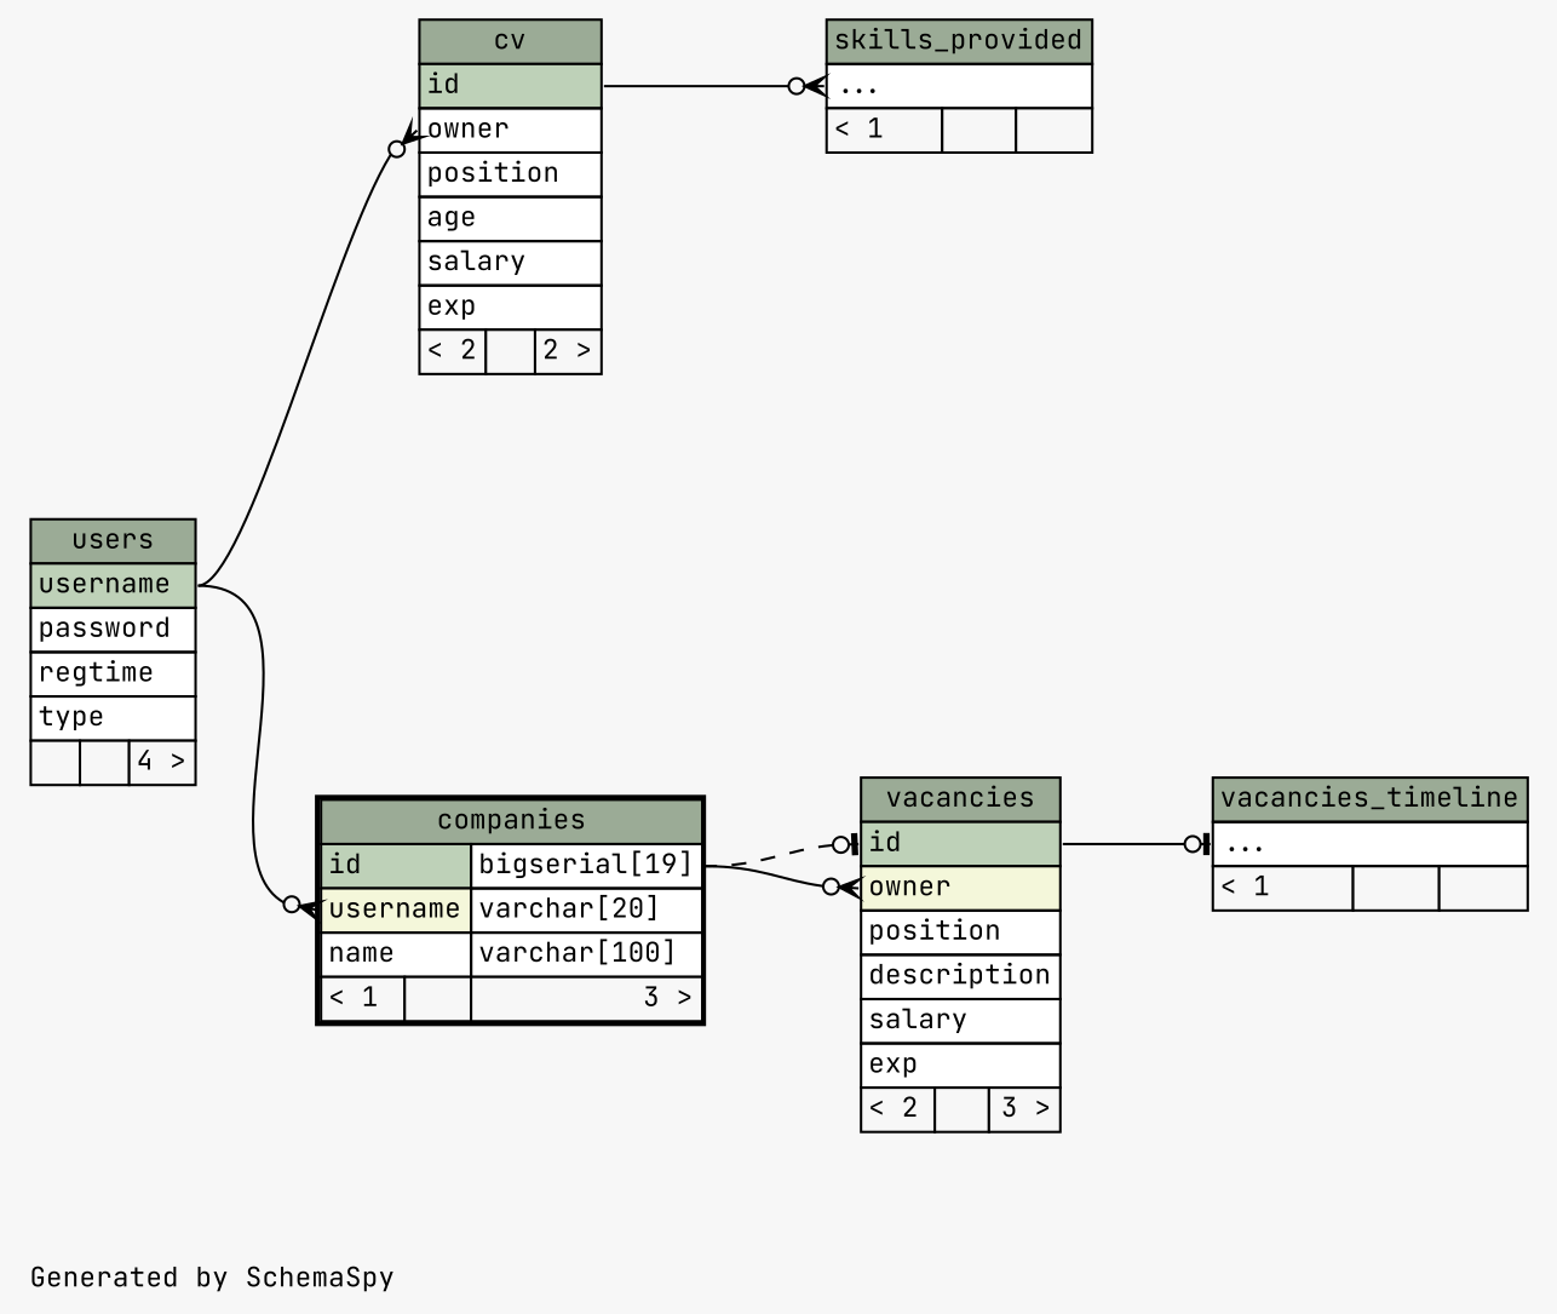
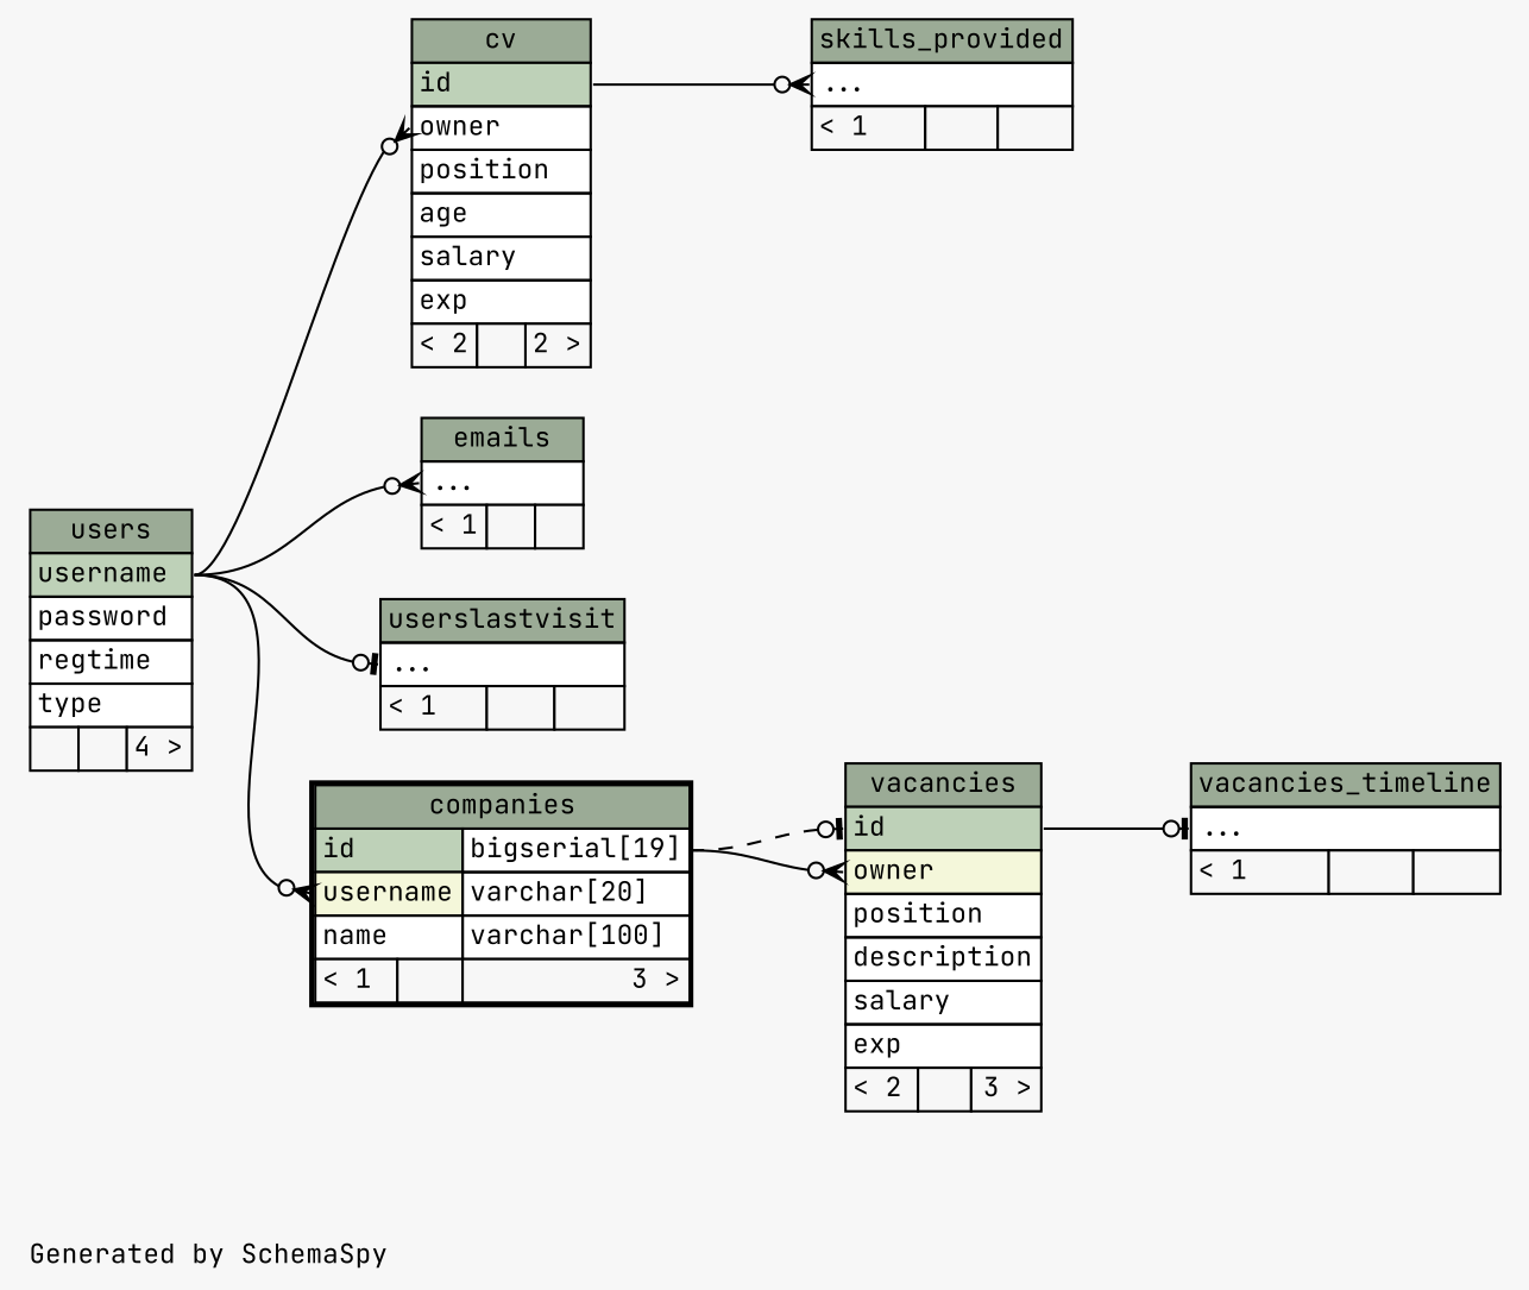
  digraph {
    bgcolor="#f7f7f7"
    fontname="JetBrains Mono"
    fontsize=11
    label="\nGenerated by SchemaSpy"
    labeljust=l
    nodesep=0.18
    rankdir=RL
    ranksep=0.46
    node [fontname="JetBrains Mono" fontsize=11 shape=plaintext]
    edge [arrowhead=none arrowsize=0.8 arrowtail=crowodot dir=back fontname="JetBrains Mono" headport="username:e" tailport="elipses:w"]
    n1 [label=<     <TABLE BORDER="2" CELLBORDER="1" CELLSPACING="0" BGCOLOR="#ffffff">       <TR><TD COLSPAN="3" BGCOLOR="#9bab96" ALIGN="CENTER">companies</TD></TR>       <TR><TD PORT="id" COLSPAN="2" BGCOLOR="#bed1b8" ALIGN="LEFT">id</TD><TD PORT="id.type" ALIGN="LEFT">bigserial[19]</TD></TR>       <TR><TD PORT="username" COLSPAN="2" BGCOLOR="#f4f7da" ALIGN="LEFT">username</TD><TD PORT="username.type" ALIGN="LEFT">varchar[20]</TD></TR>       <TR><TD PORT="name" COLSPAN="2" ALIGN="LEFT">name</TD><TD PORT="name.type" ALIGN="LEFT">varchar[100]</TD></TR>       <TR><TD ALIGN="LEFT" BGCOLOR="#f7f7f7">&lt; 1</TD><TD ALIGN="RIGHT" BGCOLOR="#f7f7f7">  </TD><TD ALIGN="RIGHT" BGCOLOR="#f7f7f7">3 &gt;</TD></TR>     </TABLE>>]
    n2 [label=<     <TABLE BORDER="0" CELLBORDER="1" CELLSPACING="0" BGCOLOR="#ffffff">       <TR><TD COLSPAN="3" BGCOLOR="#9bab96" ALIGN="CENTER">users</TD></TR>       <TR><TD PORT="username" COLSPAN="3" BGCOLOR="#bed1b8" ALIGN="LEFT">username</TD></TR>       <TR><TD PORT="password" COLSPAN="3" ALIGN="LEFT">password</TD></TR>       <TR><TD PORT="regtime" COLSPAN="3" ALIGN="LEFT">regtime</TD></TR>       <TR><TD PORT="type" COLSPAN="3" ALIGN="LEFT">type</TD></TR>       <TR><TD ALIGN="LEFT" BGCOLOR="#f7f7f7">  </TD><TD ALIGN="RIGHT" BGCOLOR="#f7f7f7">  </TD><TD ALIGN="RIGHT" BGCOLOR="#f7f7f7">4 &gt;</TD></TR>     </TABLE>>]
    n3 [label=<     <TABLE BORDER="0" CELLBORDER="1" CELLSPACING="0" BGCOLOR="#ffffff">       <TR><TD COLSPAN="3" BGCOLOR="#9bab96" ALIGN="CENTER">cv</TD></TR>       <TR><TD PORT="id" COLSPAN="3" BGCOLOR="#bed1b8" ALIGN="LEFT">id</TD></TR>       <TR><TD PORT="owner" COLSPAN="3" ALIGN="LEFT">owner</TD></TR>       <TR><TD PORT="position" COLSPAN="3" ALIGN="LEFT">position</TD></TR>       <TR><TD PORT="age" COLSPAN="3" ALIGN="LEFT">age</TD></TR>       <TR><TD PORT="salary" COLSPAN="3" ALIGN="LEFT">salary</TD></TR>       <TR><TD PORT="exp" COLSPAN="3" ALIGN="LEFT">exp</TD></TR>       <TR><TD ALIGN="LEFT" BGCOLOR="#f7f7f7">&lt; 2</TD><TD ALIGN="RIGHT" BGCOLOR="#f7f7f7">  </TD><TD ALIGN="RIGHT" BGCOLOR="#f7f7f7">2 &gt;</TD></TR>     </TABLE>>]
+   n4 [label=<     <TABLE BORDER="0" CELLBORDER="1" CELLSPACING="0" BGCOLOR="#ffffff">       <TR><TD COLSPAN="3" BGCOLOR="#9bab96" ALIGN="CENTER">emails</TD></TR>       <TR><TD PORT="elipses" COLSPAN="3" ALIGN="LEFT">...</TD></TR>       <TR><TD ALIGN="LEFT" BGCOLOR="#f7f7f7">&lt; 1</TD><TD ALIGN="RIGHT" BGCOLOR="#f7f7f7">  </TD><TD ALIGN="RIGHT" BGCOLOR="#f7f7f7">  </TD></TR>     </TABLE>>]
    n5 [label=<     <TABLE BORDER="0" CELLBORDER="1" CELLSPACING="0" BGCOLOR="#ffffff">       <TR><TD COLSPAN="3" BGCOLOR="#9bab96" ALIGN="CENTER">vacancies</TD></TR>       <TR><TD PORT="id" COLSPAN="3" BGCOLOR="#bed1b8" ALIGN="LEFT">id</TD></TR>       <TR><TD PORT="owner" COLSPAN="3" BGCOLOR="#f4f7da" ALIGN="LEFT">owner</TD></TR>       <TR><TD PORT="position" COLSPAN="3" ALIGN="LEFT">position</TD></TR>       <TR><TD PORT="description" COLSPAN="3" ALIGN="LEFT">description</TD></TR>       <TR><TD PORT="salary" COLSPAN="3" ALIGN="LEFT">salary</TD></TR>       <TR><TD PORT="exp" COLSPAN="3" ALIGN="LEFT">exp</TD></TR>       <TR><TD ALIGN="LEFT" BGCOLOR="#f7f7f7">&lt; 2</TD><TD ALIGN="RIGHT" BGCOLOR="#f7f7f7">  </TD><TD ALIGN="RIGHT" BGCOLOR="#f7f7f7">3 &gt;</TD></TR>     </TABLE>>]
    n6 [label=<     <TABLE BORDER="0" CELLBORDER="1" CELLSPACING="0" BGCOLOR="#ffffff">       <TR><TD COLSPAN="3" BGCOLOR="#9bab96" ALIGN="CENTER">skills_provided</TD></TR>       <TR><TD PORT="elipses" COLSPAN="3" ALIGN="LEFT">...</TD></TR>       <TR><TD ALIGN="LEFT" BGCOLOR="#f7f7f7">&lt; 1</TD><TD ALIGN="RIGHT" BGCOLOR="#f7f7f7">  </TD><TD ALIGN="RIGHT" BGCOLOR="#f7f7f7">  </TD></TR>     </TABLE>>]
+   n7 [label=<     <TABLE BORDER="0" CELLBORDER="1" CELLSPACING="0" BGCOLOR="#ffffff">       <TR><TD COLSPAN="3" BGCOLOR="#9bab96" ALIGN="CENTER">userslastvisit</TD></TR>       <TR><TD PORT="elipses" COLSPAN="3" ALIGN="LEFT">...</TD></TR>       <TR><TD ALIGN="LEFT" BGCOLOR="#f7f7f7">&lt; 1</TD><TD ALIGN="RIGHT" BGCOLOR="#f7f7f7">  </TD><TD ALIGN="RIGHT" BGCOLOR="#f7f7f7">  </TD></TR>     </TABLE>>]
    n8 [label=<     <TABLE BORDER="0" CELLBORDER="1" CELLSPACING="0" BGCOLOR="#ffffff">       <TR><TD COLSPAN="3" BGCOLOR="#9bab96" ALIGN="CENTER">vacancies_timeline</TD></TR>       <TR><TD PORT="elipses" COLSPAN="3" ALIGN="LEFT">...</TD></TR>       <TR><TD ALIGN="LEFT" BGCOLOR="#f7f7f7">&lt; 1</TD><TD ALIGN="RIGHT" BGCOLOR="#f7f7f7">  </TD><TD ALIGN="RIGHT" BGCOLOR="#f7f7f7">  </TD></TR>     </TABLE>>]
    n1 -> n2 [tailport="username:w"]
    n3 -> n2 [tailport="owner:w"]
+   n4 -> n2
    n5 -> n1 [arrowtail=teeodot headport="id.type:e" style=dashed tailport="id:w"]
    n5 -> n1 [headport="id.type:e" tailport="owner:w"]
    n6 -> n3 [headport="id:e"]
+   n7 -> n2 [arrowtail=teeodot]
    n8 -> n5 [arrowtail=teeodot headport="id:e"]
  }
